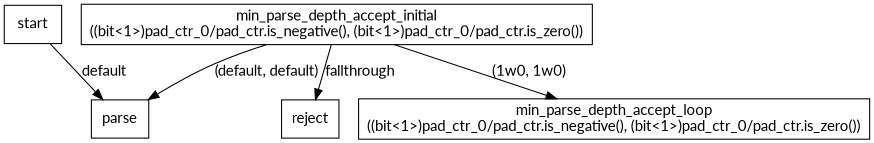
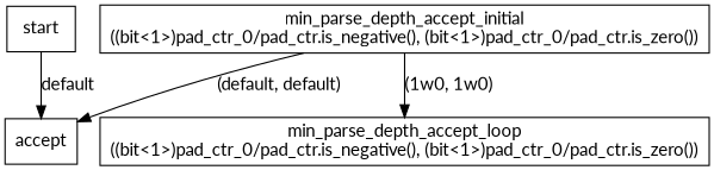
  digraph {
    fontname=Lato
    node [fontname=Lato shape=rectangle]
    edge [fontname=Lato]
    n1 [label=start]
-   n2 [label=parse]
-   n3 [label=reject]
+   n2 [label=accept]
    n4 [label="min_parse_depth_accept_initial\n((bit<1>)pad_ctr_0/pad_ctr.is_negative(), (bit<1>)pad_ctr_0/pad_ctr.is_zero())"]
    n5 [label="min_parse_depth_accept_loop\n((bit<1>)pad_ctr_0/pad_ctr.is_negative(), (bit<1>)pad_ctr_0/pad_ctr.is_zero())"]
    n1 -> n2 [label=default]
    n4 -> n2 [label="(default, default)"]
-   n4 -> n3 [label=fallthrough]
    n4 -> n5 [label="(1w0, 1w0)"]
  }
